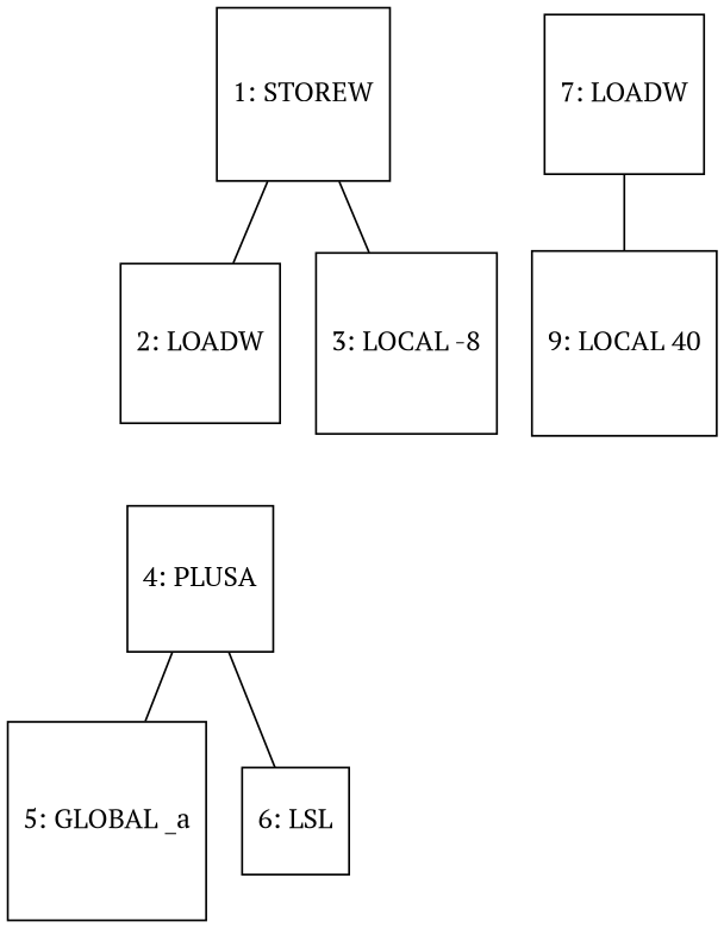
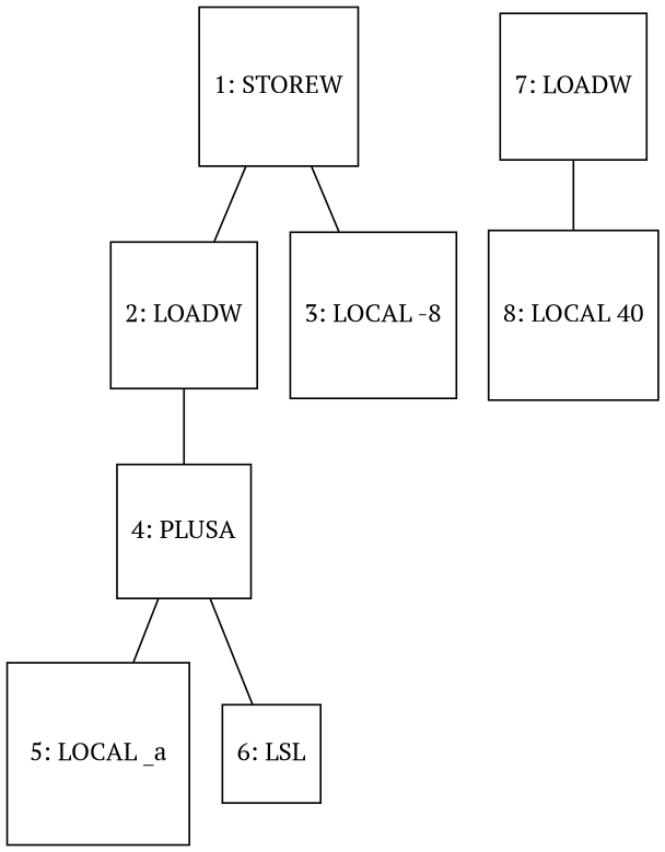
  graph {
    fontname="PT Serif"
    node [fontname="PT Serif" shape=square]
    edge [fontname="PT Serif"]
    n1 [label="1: STOREW"]
    n2 [label="2: LOADW"]
    n3 [label="3: LOCAL -8"]
    n4 [label="4: PLUSA"]
-   n5 [label="5: GLOBAL _a"]
+   n5 [label="5: LOCAL _a"]
    n6 [label="6: LSL"]
    n7 [label="7: LOADW"]
-   n8 [label="9: LOCAL 40"]
+   n8 [label="8: LOCAL 40"]
    n1 -- n2
    n1 -- n3
+   n2 -- n4
    n4 -- n5
    n4 -- n6
    n7 -- n8
  }
